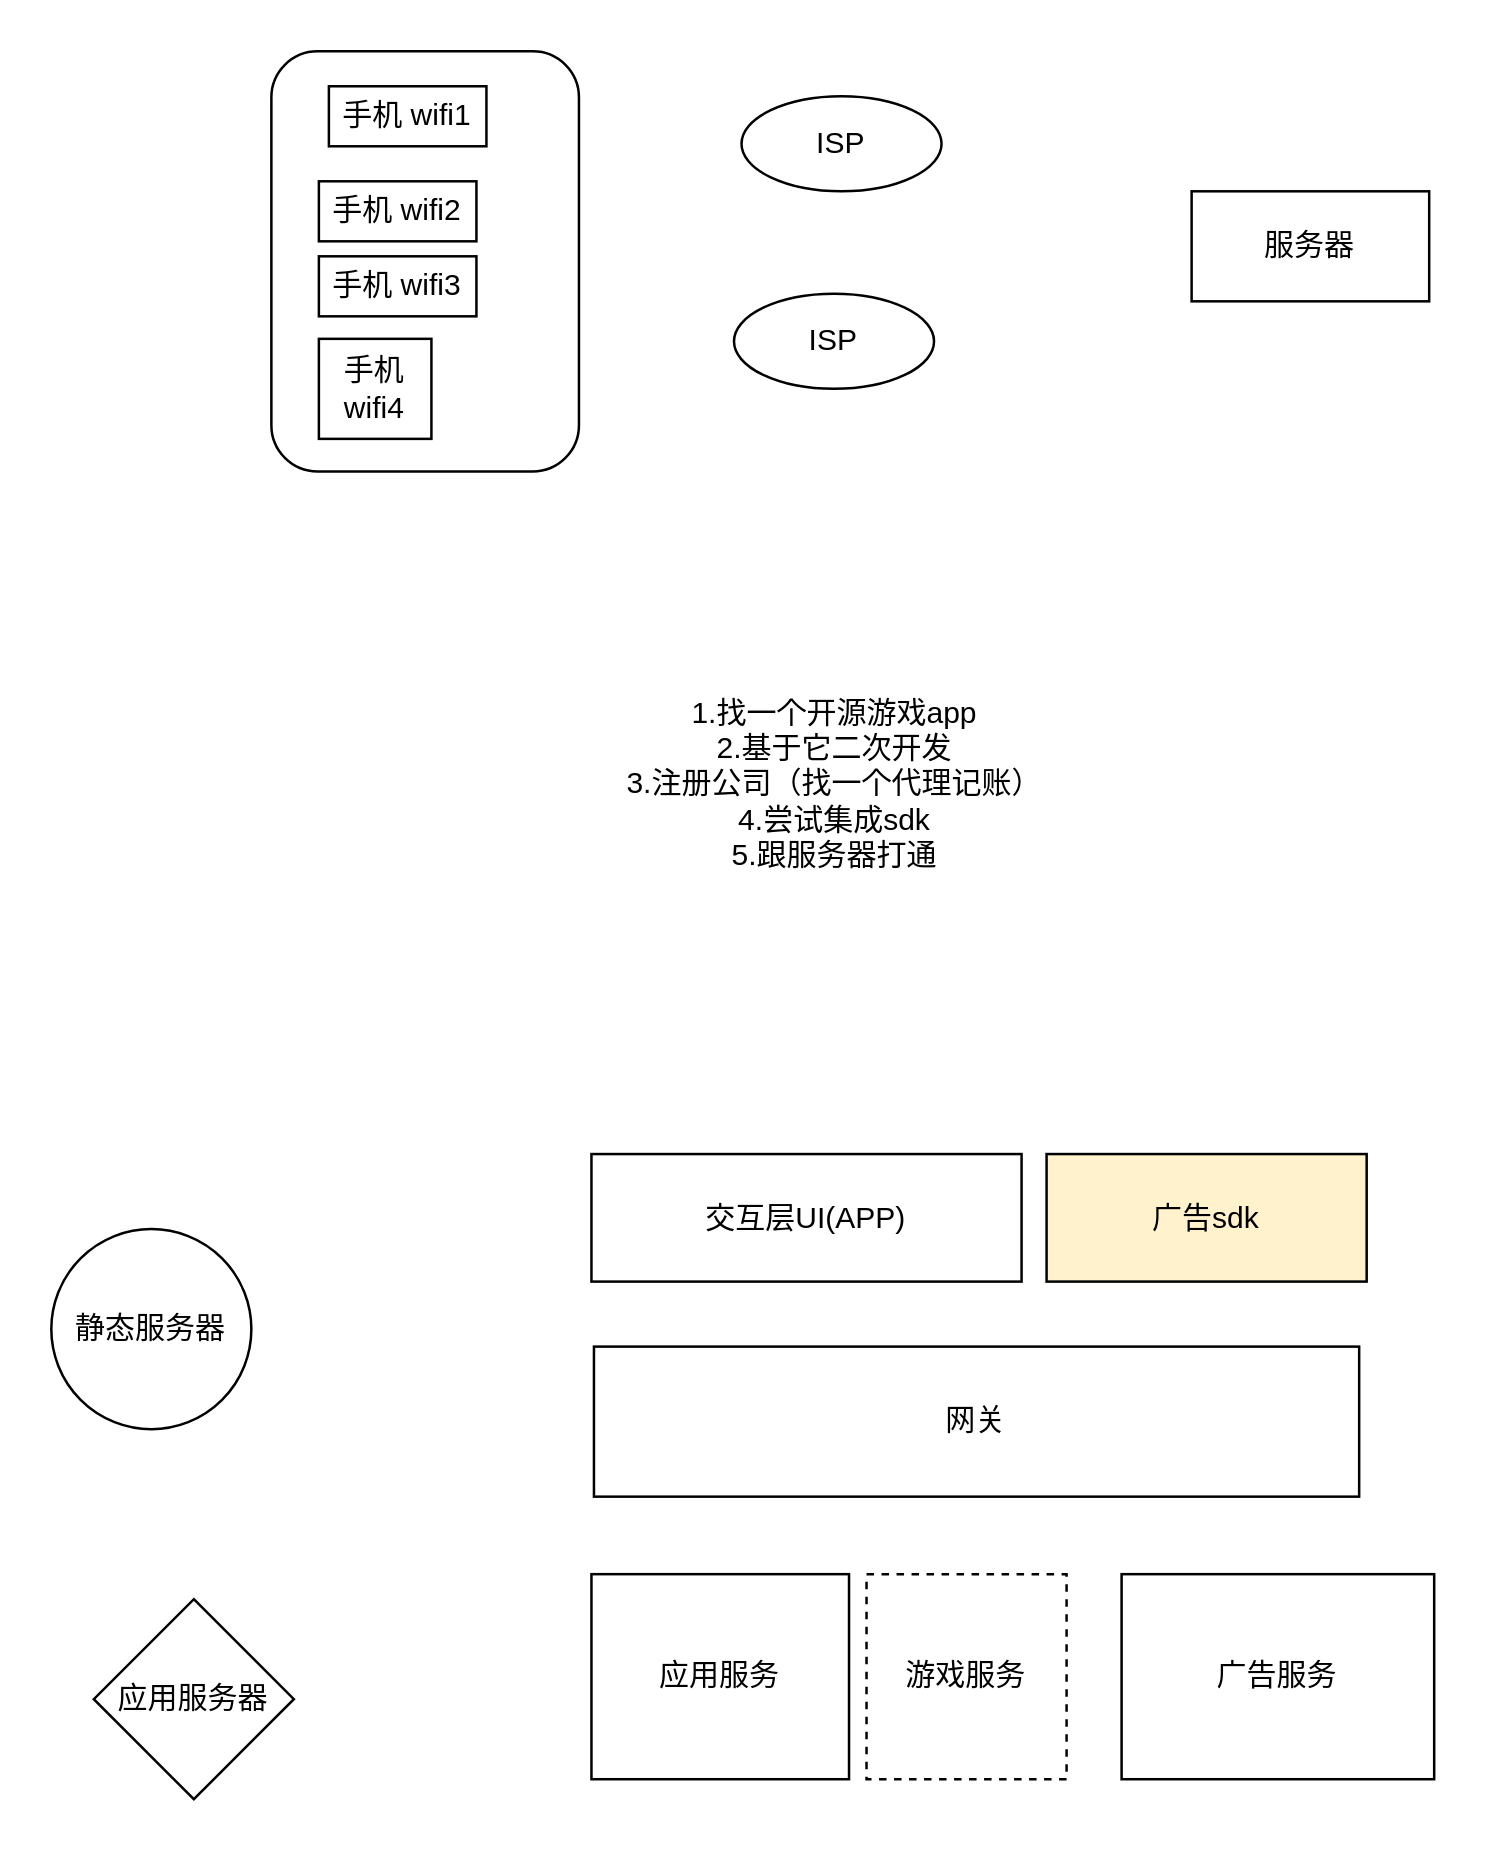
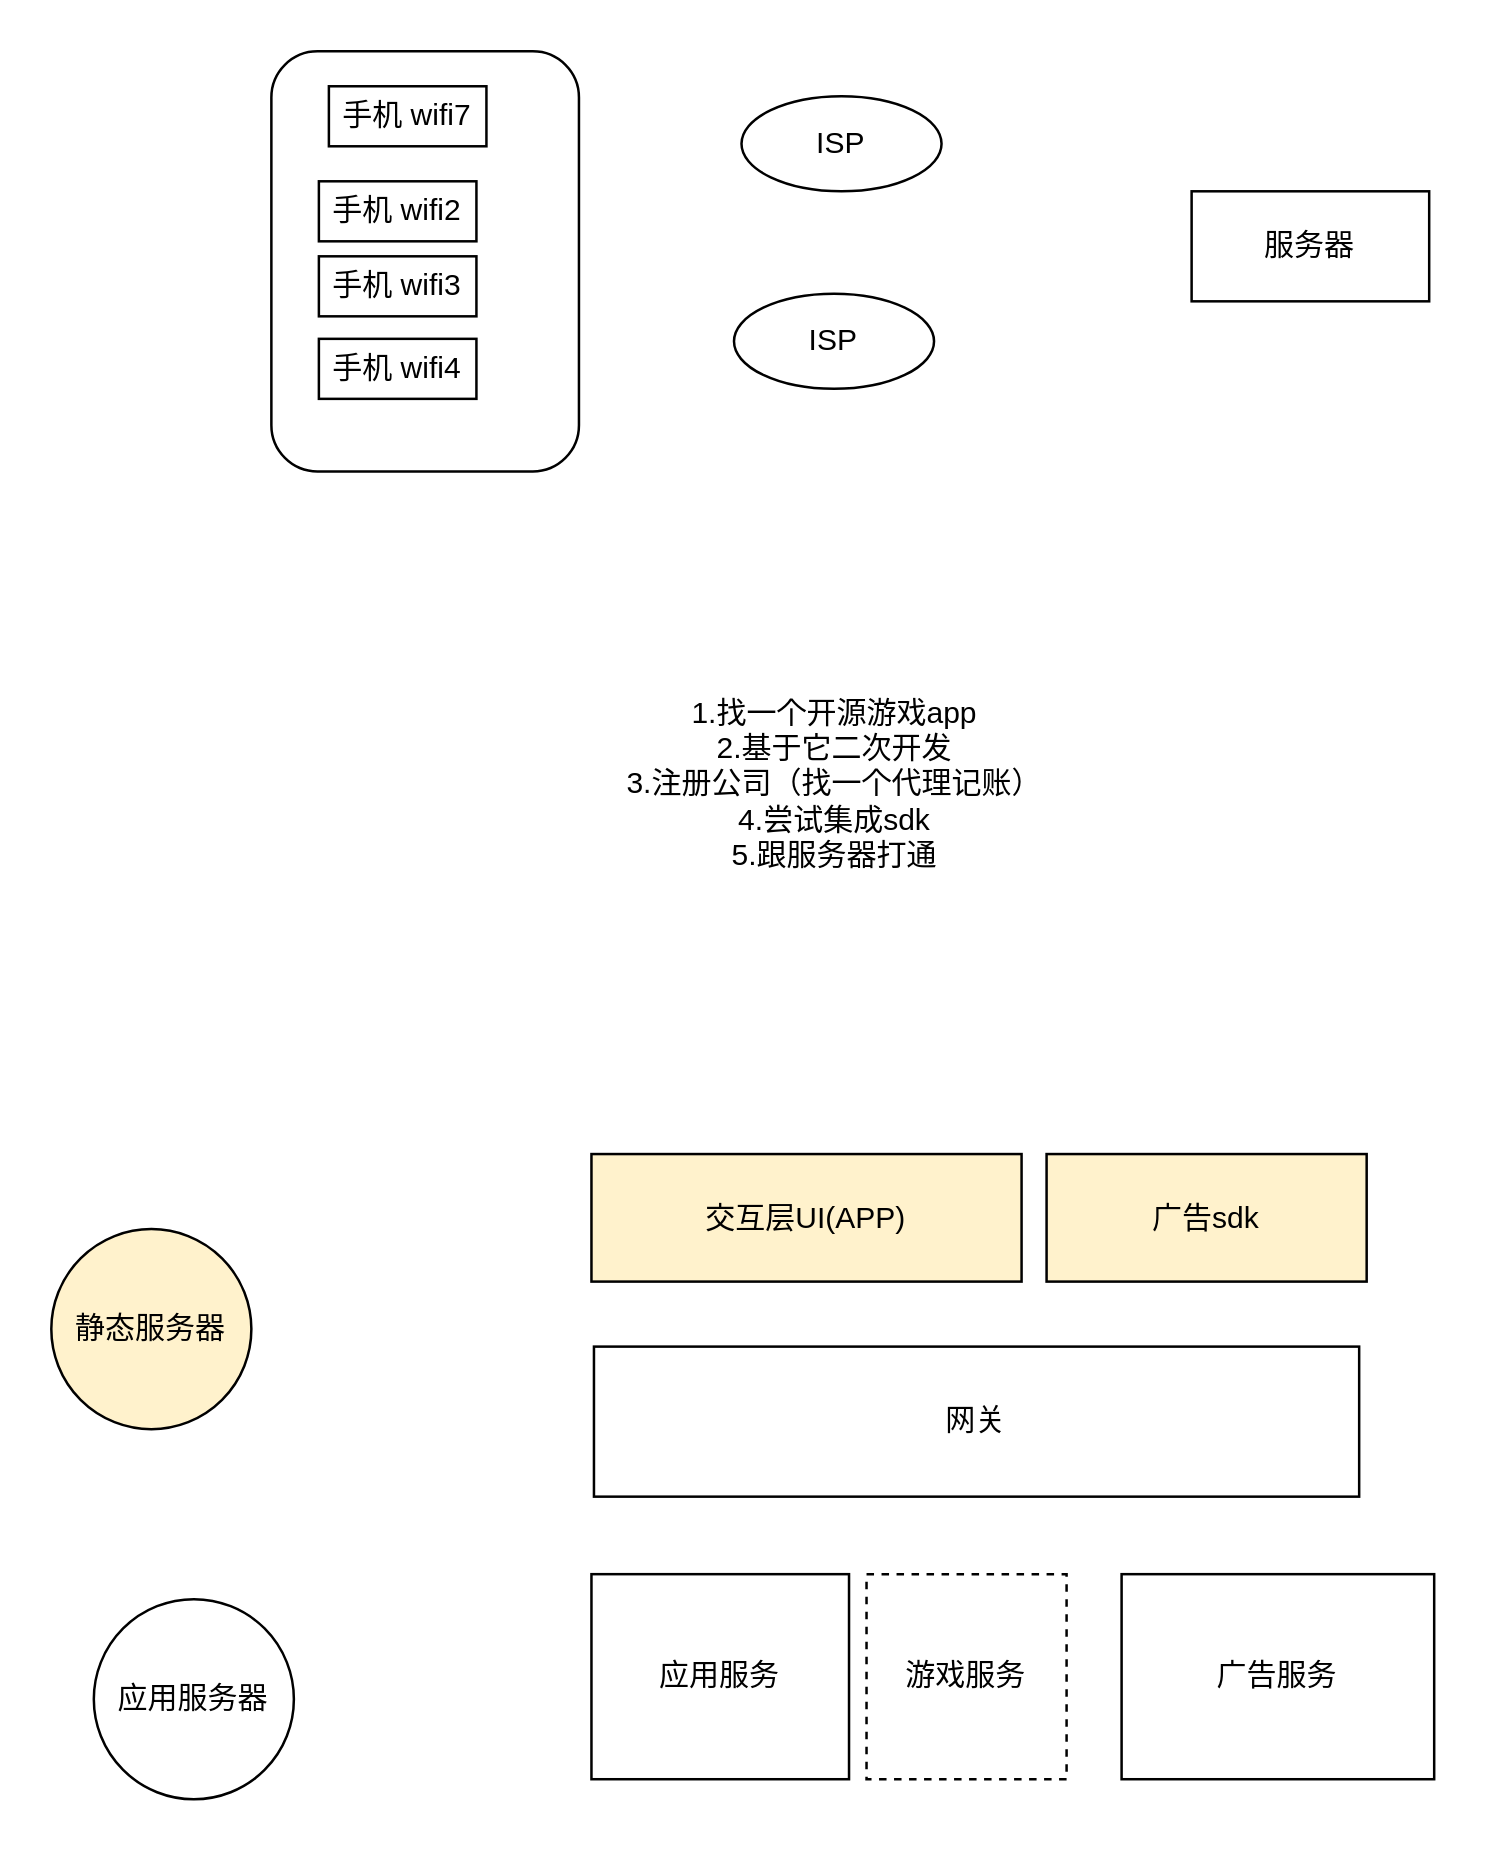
  <mxCell id="0" />
  <mxCell id="1" parent="0" />
  <mxCell id="2" value="" style="rounded=1;whiteSpace=wrap;html=1;" vertex="1" parent="1"><mxGeometry x="108" y="20" width="123" height="168" as="geometry" /></mxCell>
- <mxCell id="3" value="手机 wifi1" style="rounded=0;whiteSpace=wrap;html=1;" vertex="1" parent="1"><mxGeometry x="131" y="34" width="63" height="24" as="geometry" /></mxCell>
+ <mxCell id="3" value="手机 wifi7" style="rounded=0;whiteSpace=wrap;html=1;" vertex="1" parent="1"><mxGeometry x="131" y="34" width="63" height="24" as="geometry" /></mxCell>
  <mxCell id="4" value="ISP" style="ellipse;whiteSpace=wrap;html=1;" vertex="1" parent="1"><mxGeometry x="296" y="38" width="80" height="38" as="geometry" /></mxCell>
  <mxCell id="5" value="服务器" style="rounded=0;whiteSpace=wrap;html=1;" vertex="1" parent="1"><mxGeometry x="476" y="76" width="95" height="44" as="geometry" /></mxCell>
  <mxCell id="6" value="ISP" style="ellipse;whiteSpace=wrap;html=1;" vertex="1" parent="1"><mxGeometry x="293" y="117" width="80" height="38" as="geometry" /></mxCell>
  <mxCell id="7" value="手机 wifi2" style="rounded=0;whiteSpace=wrap;html=1;" vertex="1" parent="1"><mxGeometry x="127" y="72" width="63" height="24" as="geometry" /></mxCell>
  <mxCell id="8" value="手机 wifi3" style="rounded=0;whiteSpace=wrap;html=1;" vertex="1" parent="1"><mxGeometry x="127" y="102" width="63" height="24" as="geometry" /></mxCell>
- <mxCell id="9" value="手机 wifi4" style="rounded=0;whiteSpace=wrap;html=1;" vertex="1" parent="1"><mxGeometry x="127" y="135" width="45" height="40" as="geometry" /></mxCell>
+ <mxCell id="9" value="手机 wifi4" style="rounded=0;whiteSpace=wrap;html=1;" vertex="1" parent="1"><mxGeometry x="127" y="135" width="63" height="24" as="geometry" /></mxCell>
  <mxCell id="10" value="1.找一个开源游戏app&lt;br&gt;2.基于它二次开发&lt;br&gt;3.注册公司（找一个代理记账）&lt;br&gt;4.尝试集成sdk&lt;br&gt;5.跟服务器打通" style="text;html=1;strokeColor=none;fillColor=none;align=center;verticalAlign=middle;whiteSpace=wrap;rounded=0;" vertex="1" parent="1"><mxGeometry x="112.5" y="208" width="441" height="210" as="geometry" /></mxCell>
- <mxCell id="11" value="交互层UI(APP)" style="rounded=0;whiteSpace=wrap;html=1;" vertex="1" parent="1"><mxGeometry x="236" y="461" width="172" height="51" as="geometry" /></mxCell>
+ <mxCell id="11" value="交互层UI(APP)" style="rounded=0;whiteSpace=wrap;html=1;fillColor=#fff2cc;" vertex="1" parent="1"><mxGeometry x="236" y="461" width="172" height="51" as="geometry" /></mxCell>
  <mxCell id="12" value="网关" style="rounded=0;whiteSpace=wrap;html=1;" vertex="1" parent="1"><mxGeometry x="237" y="538" width="306" height="60" as="geometry" /></mxCell>
  <mxCell id="13" value="应用服务" style="rounded=0;whiteSpace=wrap;html=1;" vertex="1" parent="1"><mxGeometry x="236" y="629" width="103" height="82" as="geometry" /></mxCell>
  <mxCell id="14" value="游戏服务" style="rounded=0;whiteSpace=wrap;html=1;dashed=1;" vertex="1" parent="1"><mxGeometry x="346" y="629" width="80" height="82" as="geometry" /></mxCell>
  <mxCell id="15" value="广告服务" style="rounded=0;whiteSpace=wrap;html=1;" vertex="1" parent="1"><mxGeometry x="448" y="629" width="125" height="82" as="geometry" /></mxCell>
  <mxCell id="16" value="广告sdk" style="rounded=0;whiteSpace=wrap;html=1;fillColor=#fff2cc;" vertex="1" parent="1"><mxGeometry x="418" y="461" width="128" height="51" as="geometry" /></mxCell>
- <mxCell id="17" value="静态服务器" style="ellipse;whiteSpace=wrap;html=1;aspect=fixed;" vertex="1" parent="1"><mxGeometry x="20" y="491" width="80" height="80" as="geometry" /></mxCell>
- <mxCell id="18" value="应用服务器" style="rhombus;whiteSpace=wrap;html=1;aspect=fixed;" vertex="1" parent="1"><mxGeometry x="37" y="639" width="80" height="80" as="geometry" /></mxCell>
+ <mxCell id="17" value="静态服务器" style="ellipse;whiteSpace=wrap;html=1;aspect=fixed;fillColor=#fff2cc;" vertex="1" parent="1"><mxGeometry x="20" y="491" width="80" height="80" as="geometry" /></mxCell>
+ <mxCell id="18" value="应用服务器" style="ellipse;whiteSpace=wrap;html=1;aspect=fixed;" vertex="1" parent="1"><mxGeometry x="37" y="639" width="80" height="80" as="geometry" /></mxCell>
